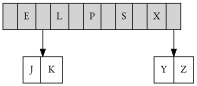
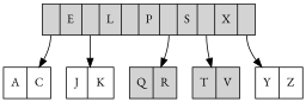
  digraph {
    fontname="EB Garamond"
    node [fontname="EB Garamond" shape=record]
    edge [fontname="EB Garamond"]
    n1 [label="<C0>|E|<C1>|L|<C2>|P|<C3>|S|<C4>|X|<C5>" style=filled]
+   n2 [label="A|C"]
    n3 [label="J|K"]
+   n4 [label="Q|R" style=filled]
+   n5 [label="T|V" style=filled]
    n6 [label="Y|Z"]
+   n1 -> n2 [tailport=C0]
    n1 -> n3 [tailport=C1]
+   n1 -> n4 [tailport=C3]
+   n1 -> n5 [tailport=C4]
    n1 -> n6 [tailport=C5]
  }
